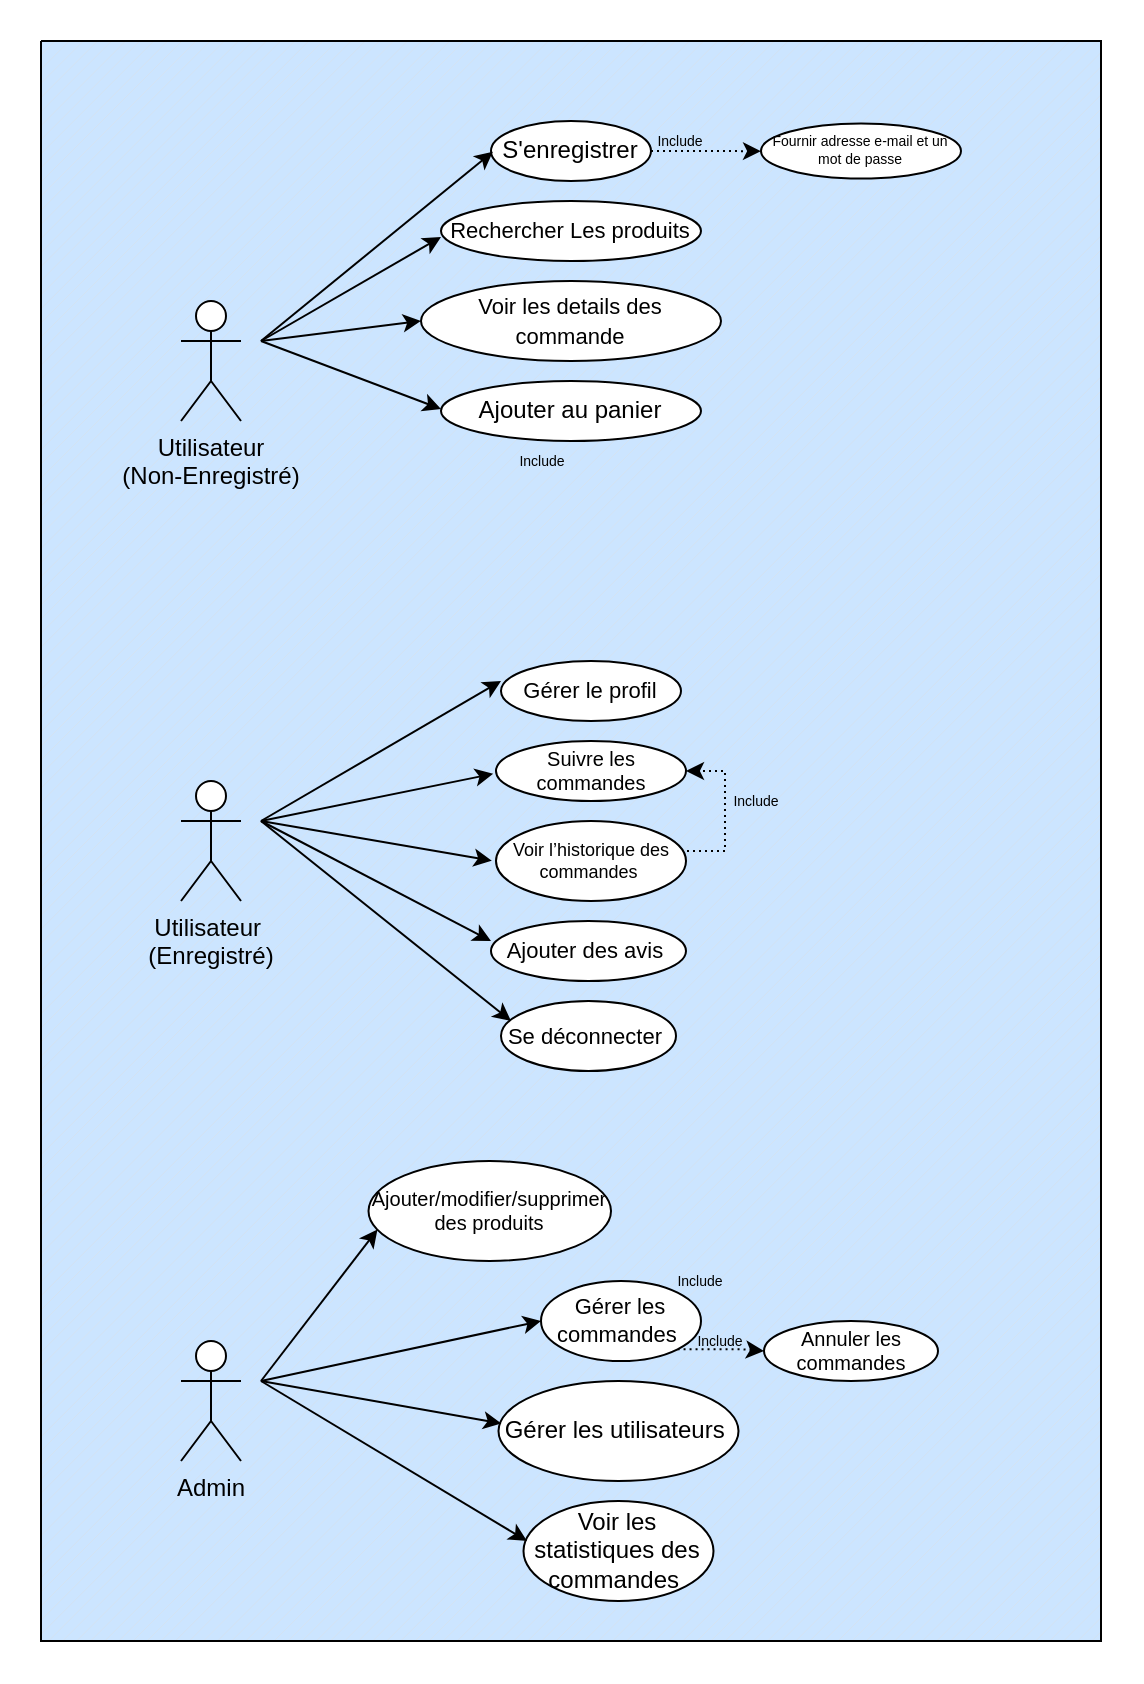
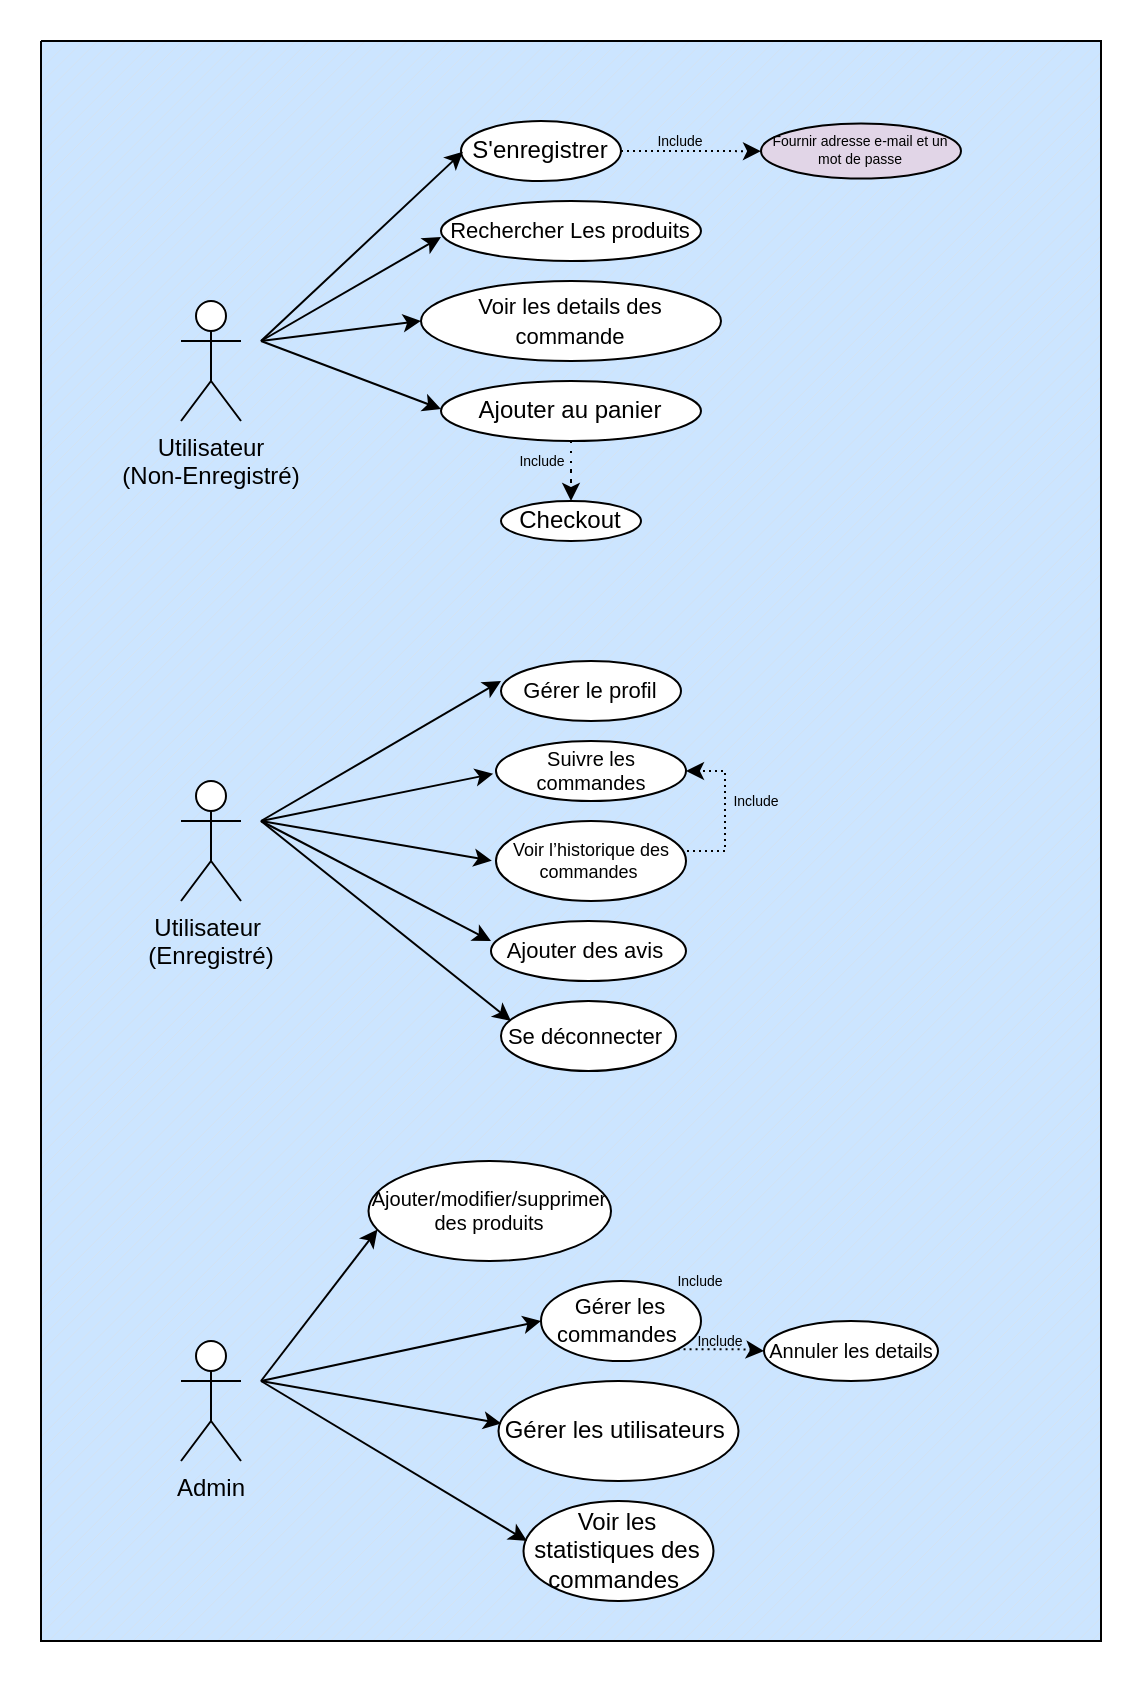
  <mxCell id="0" />
  <mxCell id="1" parent="0" />
  <mxCell id="2" value="" style="verticalLabelPosition=bottom;verticalAlign=top;html=1;shape=mxgraph.basic.patternFillRect;fillStyle=diag;step=5;fillStrokeWidth=0.2;fillStrokeColor=#dddddd;fillColor=light-dark(#CCE5FF,var(--ge-dark-color, #121212));" vertex="1" parent="1"><mxGeometry x="20" y="20" width="530" height="800" as="geometry" /></mxCell>
  <mxCell id="3" value="Utilisateur&lt;div&gt;(Non-Enregistré)&lt;/div&gt;" style="shape=umlActor;verticalLabelPosition=bottom;verticalAlign=top;html=1;outlineConnect=0;" vertex="1" parent="1"><mxGeometry x="90" y="150" width="30" height="60" as="geometry" /></mxCell>
  <mxCell id="4" value="Utilisateur&amp;nbsp;&lt;div&gt;(Enregistré)&lt;/div&gt;" style="shape=umlActor;verticalLabelPosition=bottom;verticalAlign=top;html=1;outlineConnect=0;" vertex="1" parent="1"><mxGeometry x="90" y="390" width="30" height="60" as="geometry" /></mxCell>
  <mxCell id="5" value="Admin" style="shape=umlActor;verticalLabelPosition=bottom;verticalAlign=top;html=1;outlineConnect=0;" vertex="1" parent="1"><mxGeometry x="90" y="670" width="30" height="60" as="geometry" /></mxCell>
  <mxCell id="6" value="&lt;font style=&quot;font-size: 11px;&quot;&gt;Voir les details des commande&lt;/font&gt;" style="ellipse;whiteSpace=wrap;html=1;direction=west;" vertex="1" parent="1"><mxGeometry x="210" y="140" width="150" height="40" as="geometry" /></mxCell>
  <mxCell id="7" value="&lt;font style=&quot;font-size: 11px;&quot;&gt;Rechercher Les produits&lt;/font&gt;" style="ellipse;whiteSpace=wrap;html=1;direction=west;" vertex="1" parent="1"><mxGeometry x="220" y="100" width="130" height="30" as="geometry" /></mxCell>
+ <mxCell id="8" value="Checkout" style="ellipse;whiteSpace=wrap;html=1;direction=west;" vertex="1" parent="1"><mxGeometry x="250" y="250" width="70" height="20" as="geometry" /></mxCell>
+ <mxCell id="9" style="edgeStyle=orthogonalEdgeStyle;rounded=0;orthogonalLoop=1;jettySize=auto;html=1;strokeColor=default;dashed=1;dashPattern=1 4;" edge="1" parent="1" source="10" target="8"><mxGeometry relative="1" as="geometry" /></mxCell>
  <mxCell id="10" value="Ajouter au panier" style="ellipse;whiteSpace=wrap;html=1;direction=west;" vertex="1" parent="1"><mxGeometry x="220" y="190" width="130" height="30" as="geometry" /></mxCell>
  <mxCell id="11" style="edgeStyle=orthogonalEdgeStyle;rounded=0;orthogonalLoop=1;jettySize=auto;html=1;endSize=6;startSize=7;fontFamily=Helvetica;strokeColor=default;dashed=1;strokeWidth=1;dashPattern=1 2;" edge="1" parent="1" source="12" target="26"><mxGeometry relative="1" as="geometry"><mxPoint x="380" y="75" as="targetPoint" /></mxGeometry></mxCell>
- <mxCell id="12" value="S'enregistrer" style="ellipse;whiteSpace=wrap;html=1;direction=west;" vertex="1" parent="1"><mxGeometry x="245" y="60" width="80" height="30" as="geometry" /></mxCell>
+ <mxCell id="12" value="S'enregistrer" style="ellipse;whiteSpace=wrap;html=1;direction=west;" vertex="1" parent="1"><mxGeometry x="230" y="60" width="80" height="30" as="geometry" /></mxCell>
  <mxCell id="13" value="Gérer le profil" style="ellipse;whiteSpace=wrap;html=1;fontSize=11;" vertex="1" parent="1"><mxGeometry x="250" y="330" width="90" height="30" as="geometry" /></mxCell>
  <mxCell id="14" value="Suivre les commandes" style="ellipse;whiteSpace=wrap;html=1;fontSize=10;" vertex="1" parent="1"><mxGeometry x="247.5" y="370" width="95" height="30" as="geometry" /></mxCell>
  <mxCell id="15" style="edgeStyle=orthogonalEdgeStyle;rounded=0;orthogonalLoop=1;jettySize=auto;html=1;entryX=1;entryY=0.5;entryDx=0;entryDy=0;dashed=1;dashPattern=1 2;" edge="1" parent="1" target="14"><mxGeometry relative="1" as="geometry"><mxPoint x="340" y="425" as="sourcePoint" /><mxPoint x="390" y="380" as="targetPoint" /><Array as="points"><mxPoint x="362" y="425" /><mxPoint x="362" y="385" /></Array></mxGeometry></mxCell>
  <mxCell id="16" value="Voir l’historique des commandes&amp;nbsp;" style="ellipse;whiteSpace=wrap;html=1;strokeWidth=1;fontSize=9;" vertex="1" parent="1"><mxGeometry x="247.5" y="410" width="95" height="40" as="geometry" /></mxCell>
  <mxCell id="17" value="Ajouter des avis&amp;nbsp;" style="ellipse;whiteSpace=wrap;html=1;fontSize=11;" vertex="1" parent="1"><mxGeometry x="245" y="460" width="97.5" height="30" as="geometry" /></mxCell>
  <mxCell id="18" value="Se déconnecter&amp;nbsp;" style="ellipse;whiteSpace=wrap;html=1;fontSize=11;" vertex="1" parent="1"><mxGeometry x="250" y="500" width="87.5" height="35" as="geometry" /></mxCell>
  <mxCell id="19" style="edgeStyle=orthogonalEdgeStyle;rounded=0;orthogonalLoop=1;jettySize=auto;html=1;exitX=1;exitY=1;exitDx=0;exitDy=0;entryX=0;entryY=0.5;entryDx=0;entryDy=0;dashed=1;dashPattern=1 2;" edge="1" parent="1" source="20" target="27"><mxGeometry relative="1" as="geometry" /></mxCell>
  <mxCell id="20" value="&lt;font&gt;Gérer les commandes&amp;nbsp;&lt;/font&gt;" style="ellipse;whiteSpace=wrap;html=1;fontSize=11;" vertex="1" parent="1"><mxGeometry x="270" y="640" width="80" height="40" as="geometry" /></mxCell>
  <mxCell id="21" value="Gérer les utilisateurs&amp;nbsp;" style="ellipse;whiteSpace=wrap;html=1;" vertex="1" parent="1"><mxGeometry x="248.75" y="690" width="120" height="50" as="geometry" /></mxCell>
  <mxCell id="22" value="Ajouter/modifier/supprimer des produits" style="ellipse;whiteSpace=wrap;html=1;fontSize=10;" vertex="1" parent="1"><mxGeometry x="183.75" y="580" width="121.25" height="50" as="geometry" /></mxCell>
  <mxCell id="23" value="Voir les statistiques des commandes&amp;nbsp;" style="ellipse;whiteSpace=wrap;html=1;" vertex="1" parent="1"><mxGeometry x="261.25" y="750" width="95" height="50" as="geometry" /></mxCell>
  <mxCell id="24" value="Include" style="text;html=1;align=center;verticalAlign=middle;whiteSpace=wrap;rounded=0;fontSize=7;" vertex="1" parent="1"><mxGeometry x="261.25" y="230" width="20" as="geometry" /></mxCell>
  <mxCell id="25" value="Include" style="text;html=1;align=center;verticalAlign=middle;whiteSpace=wrap;rounded=0;fontSize=7;" vertex="1" parent="1"><mxGeometry x="367.5" y="400" width="20" as="geometry" /></mxCell>
- <mxCell id="26" value="&lt;font style=&quot;font-size: 7px;&quot;&gt;Fournir adresse e-mail et un mot de passe&lt;/font&gt;" style="ellipse;whiteSpace=wrap;html=1;fontSize=6;" vertex="1" parent="1"><mxGeometry x="380" y="61.25" width="100" height="27.5" as="geometry" /></mxCell>
- <mxCell id="27" value="Annuler les commandes" style="ellipse;whiteSpace=wrap;html=1;fontSize=10;" vertex="1" parent="1"><mxGeometry x="381.5" y="660" width="87" height="30" as="geometry" /></mxCell>
+ <mxCell id="26" value="&lt;font style=&quot;font-size: 7px;&quot;&gt;Fournir adresse e-mail et un mot de passe&lt;/font&gt;" style="ellipse;whiteSpace=wrap;html=1;fontSize=6;fillColor=#e1d5e7;" vertex="1" parent="1"><mxGeometry x="380" y="61.25" width="100" height="27.5" as="geometry" /></mxCell>
+ <mxCell id="27" value="Annuler les details" style="ellipse;whiteSpace=wrap;html=1;fontSize=10;" vertex="1" parent="1"><mxGeometry x="381.5" y="660" width="87" height="30" as="geometry" /></mxCell>
  <mxCell id="28" value="" style="endArrow=classic;html=1;rounded=0;entryX=0.988;entryY=0.489;entryDx=0;entryDy=0;entryPerimeter=0;" edge="1" parent="1" target="12"><mxGeometry width="50" height="50" relative="1" as="geometry"><mxPoint x="130" y="170" as="sourcePoint" /><mxPoint x="180" y="120" as="targetPoint" /></mxGeometry></mxCell>
  <mxCell id="29" value="" style="endArrow=classic;html=1;rounded=0;" edge="1" parent="1"><mxGeometry width="50" height="50" relative="1" as="geometry"><mxPoint x="130" y="170" as="sourcePoint" /><mxPoint x="220" y="118" as="targetPoint" /></mxGeometry></mxCell>
  <mxCell id="30" value="" style="endArrow=classic;html=1;rounded=0;" edge="1" parent="1"><mxGeometry width="50" height="50" relative="1" as="geometry"><mxPoint x="130" y="170" as="sourcePoint" /><mxPoint x="210" y="160" as="targetPoint" /></mxGeometry></mxCell>
  <mxCell id="31" value="" style="endArrow=classic;html=1;rounded=0;" edge="1" parent="1"><mxGeometry width="50" height="50" relative="1" as="geometry"><mxPoint x="130" y="170" as="sourcePoint" /><mxPoint x="220" y="204" as="targetPoint" /></mxGeometry></mxCell>
  <mxCell id="32" value="" style="endArrow=classic;html=1;rounded=0;" edge="1" parent="1"><mxGeometry width="50" height="50" relative="1" as="geometry"><mxPoint x="130" y="410" as="sourcePoint" /><mxPoint x="250" y="340" as="targetPoint" /></mxGeometry></mxCell>
  <mxCell id="33" value="" style="endArrow=classic;html=1;rounded=0;entryX=-0.015;entryY=0.547;entryDx=0;entryDy=0;entryPerimeter=0;" edge="1" parent="1" target="14"><mxGeometry width="50" height="50" relative="1" as="geometry"><mxPoint x="130" y="410" as="sourcePoint" /><mxPoint x="270" y="410" as="targetPoint" /></mxGeometry></mxCell>
  <mxCell id="34" value="" style="endArrow=classic;html=1;rounded=0;entryX=-0.022;entryY=0.496;entryDx=0;entryDy=0;entryPerimeter=0;" edge="1" parent="1" target="16"><mxGeometry width="50" height="50" relative="1" as="geometry"><mxPoint x="130" y="410" as="sourcePoint" /><mxPoint x="230" y="430" as="targetPoint" /></mxGeometry></mxCell>
  <mxCell id="35" value="" style="endArrow=classic;html=1;rounded=0;entryX=-0.022;entryY=0.496;entryDx=0;entryDy=0;entryPerimeter=0;" edge="1" parent="1"><mxGeometry width="50" height="50" relative="1" as="geometry"><mxPoint x="130" y="410" as="sourcePoint" /><mxPoint x="245" y="470" as="targetPoint" /></mxGeometry></mxCell>
  <mxCell id="36" value="" style="endArrow=classic;html=1;rounded=0;entryX=-0.022;entryY=0.496;entryDx=0;entryDy=0;entryPerimeter=0;" edge="1" parent="1"><mxGeometry width="50" height="50" relative="1" as="geometry"><mxPoint x="130" y="410" as="sourcePoint" /><mxPoint x="255" y="510" as="targetPoint" /></mxGeometry></mxCell>
  <mxCell id="37" value="" style="endArrow=classic;html=1;rounded=0;entryX=0.037;entryY=0.685;entryDx=0;entryDy=0;entryPerimeter=0;" edge="1" parent="1" target="22"><mxGeometry width="50" height="50" relative="1" as="geometry"><mxPoint x="130" y="690" as="sourcePoint" /><mxPoint x="250" y="620" as="targetPoint" /></mxGeometry></mxCell>
  <mxCell id="38" value="" style="endArrow=classic;html=1;rounded=0;" edge="1" parent="1"><mxGeometry width="50" height="50" relative="1" as="geometry"><mxPoint x="130" y="690" as="sourcePoint" /><mxPoint x="270" y="660" as="targetPoint" /></mxGeometry></mxCell>
  <mxCell id="39" value="" style="endArrow=classic;html=1;rounded=0;entryX=0.012;entryY=0.425;entryDx=0;entryDy=0;entryPerimeter=0;" edge="1" parent="1" target="21"><mxGeometry width="50" height="50" relative="1" as="geometry"><mxPoint x="130" y="690" as="sourcePoint" /><mxPoint x="263" y="670" as="targetPoint" /></mxGeometry></mxCell>
  <mxCell id="40" value="" style="endArrow=classic;html=1;rounded=0;entryX=0.037;entryY=0.685;entryDx=0;entryDy=0;entryPerimeter=0;" edge="1" parent="1"><mxGeometry width="50" height="50" relative="1" as="geometry"><mxPoint x="130" y="690" as="sourcePoint" /><mxPoint x="263" y="770" as="targetPoint" /></mxGeometry></mxCell>
  <mxCell id="41" value="Include" style="text;html=1;align=center;verticalAlign=middle;whiteSpace=wrap;rounded=0;fontSize=7;" vertex="1" parent="1"><mxGeometry x="340" y="640" width="20" as="geometry" /></mxCell>
  <mxCell id="42" value="Include" style="text;html=1;align=center;verticalAlign=middle;whiteSpace=wrap;rounded=0;fontSize=7;" vertex="1" parent="1"><mxGeometry x="350" y="670" width="20" as="geometry" /></mxCell>
  <mxCell id="43" value="Include" style="text;html=1;align=center;verticalAlign=middle;whiteSpace=wrap;rounded=0;fontSize=7;" vertex="1" parent="1"><mxGeometry x="330" y="70" width="20" as="geometry" /></mxCell>
